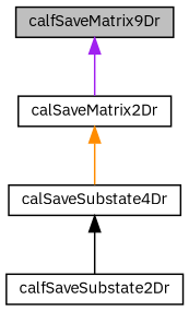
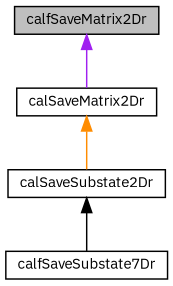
  digraph {
    fontname="IBM Plex Sans"
    rankdir=TB
    node [color=black fillcolor=white fontname="IBM Plex Sans" fontsize=10 shape=record style=filled]
    edge [dir=back fontname="IBM Plex Sans" fontsize=10 labelfontname=Helvetica labelfontsize=10 style=solid]
-   n1 [fillcolor=grey75 fontcolor=black height=0.2 label=calfSaveMatrix9Dr width=0.4]
+   n1 [fillcolor=grey75 fontcolor=black height=0.2 label=calfSaveMatrix2Dr width=0.4]
    n2 [height=0.2 label=calSaveMatrix2Dr width=0.4]
-   n3 [height=0.2 label=calSaveSubstate4Dr width=0.4]
-   n4 [height=0.2 label=calfSaveSubstate2Dr width=0.4]
+   n3 [height=0.2 label=calSaveSubstate2Dr width=0.4]
+   n4 [height=0.2 label=calfSaveSubstate7Dr width=0.4]
    n1 -> n2 [color=purple]
    n2 -> n3 [color=darkorange]
    n3 -> n4 [color=black]
  }
